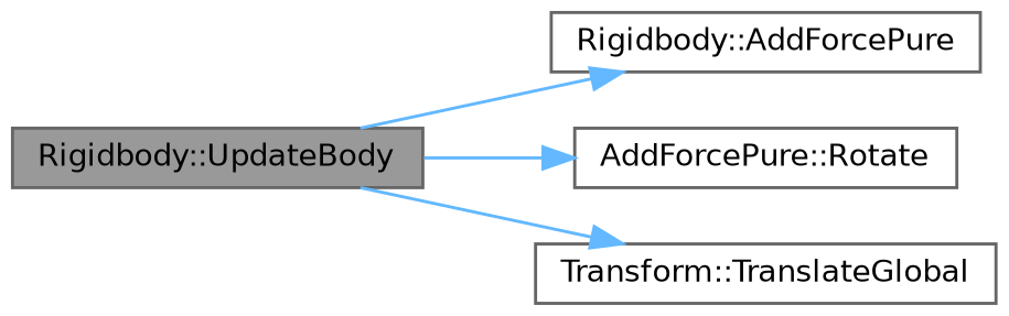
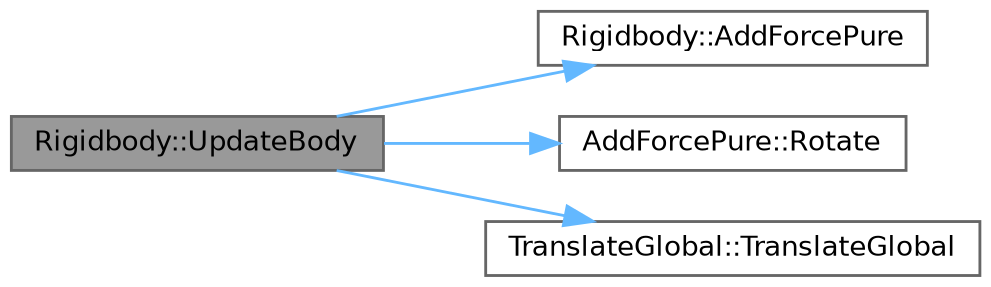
  digraph {
    rankdir=LR
    node [color=grey40 fillcolor=white fontname=Helvetica fontsize=10 shape=box style=filled]
    edge [color=steelblue1 fontname=Helvetica fontsize=10 labelfontname=Helvetica labelfontsize=10 style=solid]
    n1 [color=gray40 fillcolor=grey60 fontcolor=black height=0.2 label="Rigidbody::UpdateBody" width=0.4]
    n2 [height=0.2 label="Rigidbody::AddForcePure" width=0.4]
    n3 [height=0.2 label="AddForcePure::Rotate" width=0.4]
-   n4 [height=0.2 label="Transform::TranslateGlobal" width=0.4]
+   n4 [height=0.2 label="TranslateGlobal::TranslateGlobal" width=0.4]
    n1 -> n2
    n1 -> n3
    n1 -> n4
  }
